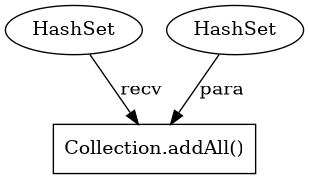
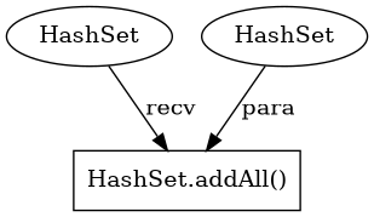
  digraph {
    node [shape=ellipse]
-   n1 [label="Collection.addAll()" shape=box]
+   n1 [label="HashSet.addAll()" shape=box]
    n2 [label=HashSet]
    n3 [label=HashSet]
    n2 -> n1 [label=recv]
    n3 -> n1 [label=para]
  }
